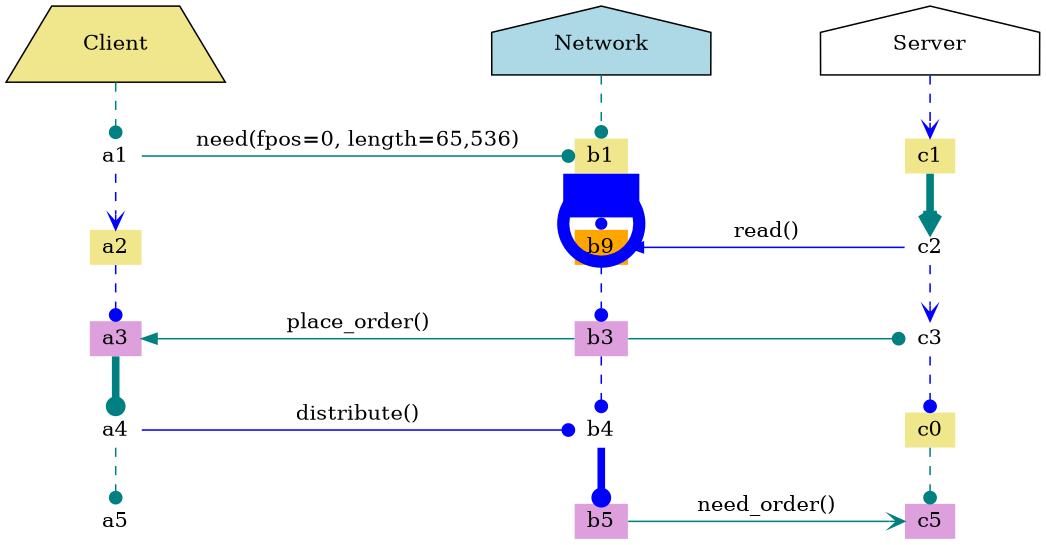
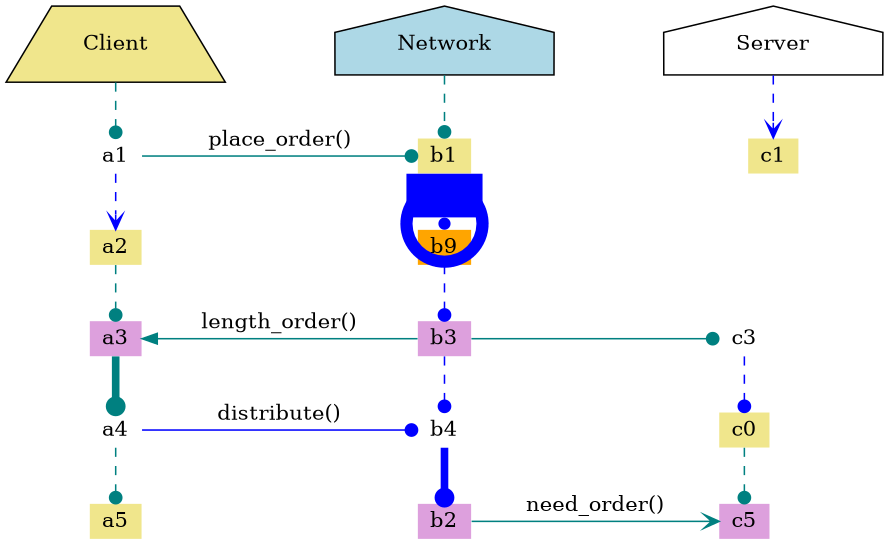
  digraph {
    nodesep=1.0
    ordering=out
    splines=line
    node [fillcolor=khaki shape=none style=filled]
    edge [arrowhead=dot color=blue style=dashed weight=6]
    n1 [height=0.7 label=Client shape=trapezium width=2]
    n2 [fillcolor=lightblue height=0.7 label=Network shape=house width=2]
    n3 [fillcolor=white height=0.7 label=Server shape=house width=2]
    a4 [fillcolor=white height=0 width=0]
    b4 [fillcolor=white height=0 width=0]
    a1 [fillcolor=white height=0 width=0]
    a2 [height=0 width=0]
    a3 [fillcolor=plum height=0 width=0]
-   a5 [fillcolor=white height=0 width=0]
+   a5 [height=0 width=0]
    b1 [height=0 width=0]
    n11 [fillcolor=orange height=0 label=b9 width=0]
    b3 [fillcolor=plum height=0 width=0]
-   b5 [fillcolor=plum height=0 width=0]
+   b5 [fillcolor=plum height=0 width=0 label=b2]
    c1 [height=0 width=0]
-   c2 [fillcolor=white height=0 width=0]
    c3 [fillcolor=white height=0 width=0]
    n17 [height=0 label=c0 width=0]
    c5 [fillcolor=plum height=0 width=0]
    subgraph sub_1 {
      rank=same
      n1
      n2
      n3
    }
    subgraph sub_2 {
      rank=same
      a4
      b4
    }
    subgraph sub_3 {
      n1
      a4
      a1
      a2
      a3
      a5
    }
    subgraph sub_4 {
      n2
      b4
      b1
      n11
      b3
      b5
    }
    subgraph sub_5 {
      n3
      c1
-     c2
      c3
      n17
      c5
    }
    subgraph sub_6 {
      rank=same
      a1
      b1
    }
    subgraph sub_7 {
      rank=same
      a2
      n11
-     c2
    }
    subgraph sub_8 {
      rank=same
      a3
      b3
      c3
    }
    subgraph sub_9 {
      rank=same
      a5
      b5
      c5
    }
    n1 -> a1 [color=teal]
    n2 -> b1 [color=teal]
    n3 -> c1 [arrowhead=vee]
    a4 -> b4 [label="distribute()" style="" weight=""]
    a4 -> a5 [color=teal]
    b4 -> b5 [penwidth=5 style=solid]
    a1 -> a2 [arrowhead=vee]
-   a1 -> b1 [color=teal label="need(fpos=0, length=65,536)" style="" weight=""]
-   a2 -> a3
+   a1 -> b1 [color=teal label="place_order()" style="" weight=""]
+   a2 -> a3 [color=teal]
    a2 -> n11 [arrowhead=none style=invis color="" weight=""]
    a3 -> a4 [color=teal penwidth=5 style=solid]
-   a3 -> b3 [arrowhead=normal color=teal dir=back label="place_order()" style="" weight=""]
+   a3 -> b3 [arrowhead=normal color=teal dir=back label="length_order()" style="" weight=""]
    a5 -> b5 [arrowhead=none style=invis color="" weight=""]
    b1 -> n11 [penwidth=50 style=solid]
    n11 -> b3
-   n11 -> c2 [arrowhead=normal dir=back label="read()" style="" weight=""]
    b3 -> b4
    b3 -> c3 [color=teal style="" weight=""]
    b5 -> c5 [arrowhead=vee color=teal label="need_order()" style="" weight=""]
-   c1 -> c2 [arrowhead=vee color=teal penwidth=5 style=solid]
-   c2 -> c3 [arrowhead=vee]
    c3 -> n17
    n17 -> c5 [color=teal]
  }
